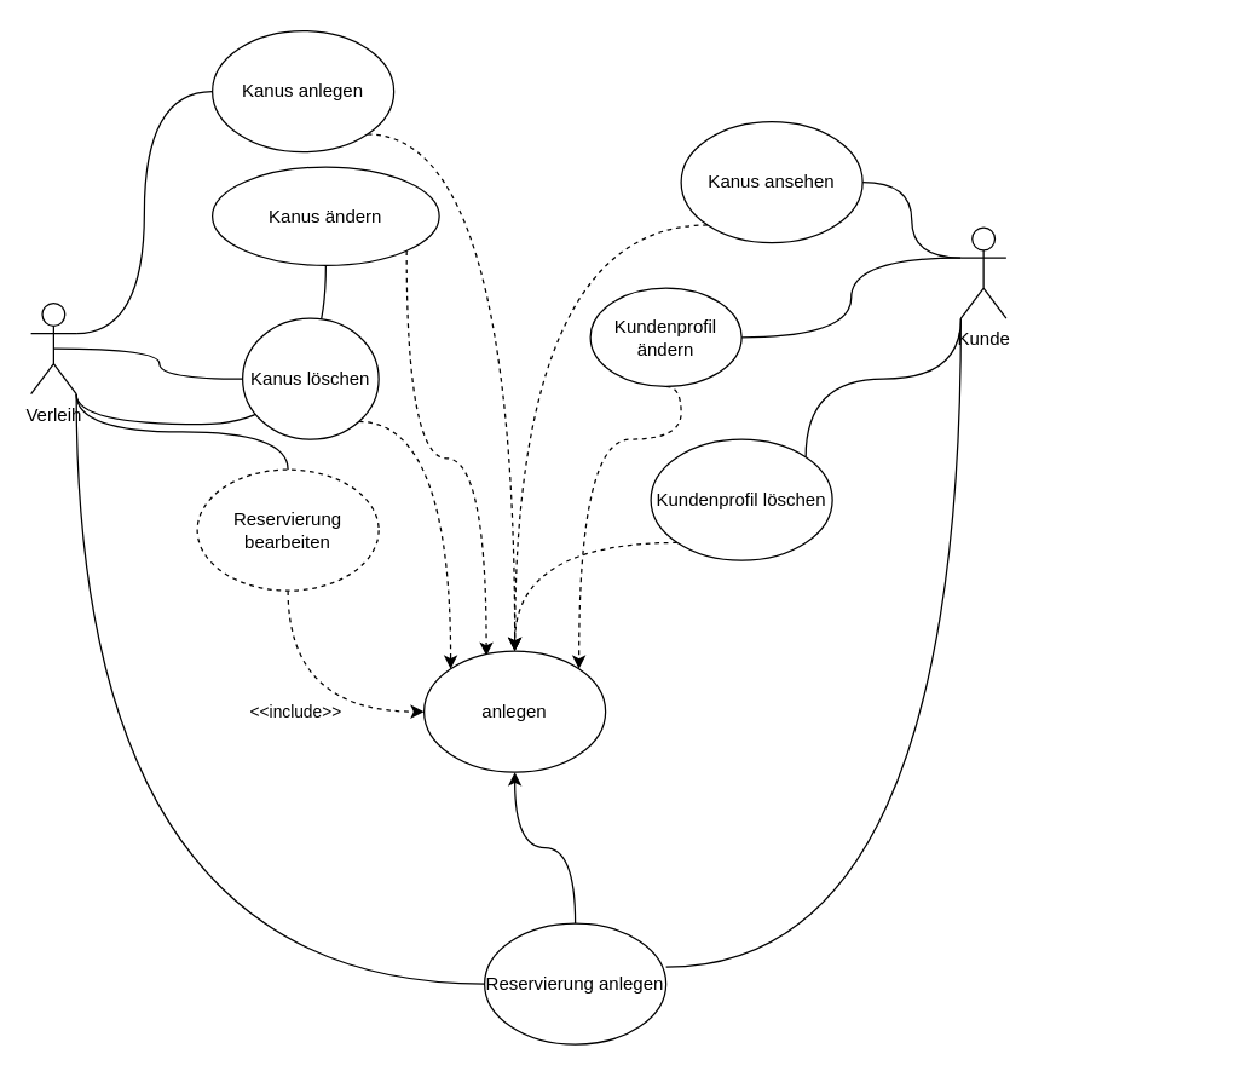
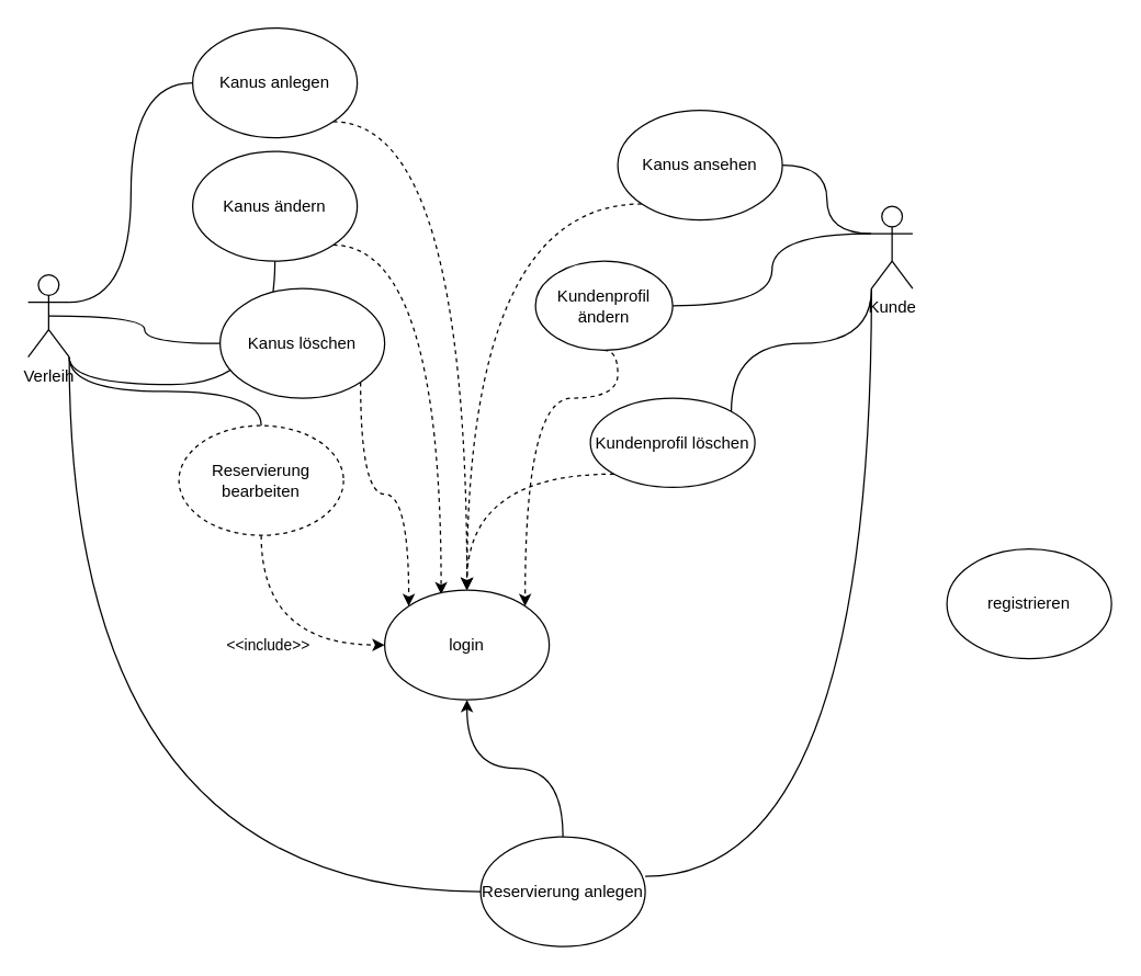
  <mxCell id="0" />
  <mxCell id="1" parent="0" />
  <mxCell id="2" style="edgeStyle=orthogonalEdgeStyle;rounded=0;orthogonalLoop=1;jettySize=auto;html=1;exitX=0;exitY=0.333;exitDx=0;exitDy=0;exitPerimeter=0;entryX=1;entryY=0.5;entryDx=0;entryDy=0;endArrow=none;endFill=0;curved=1;" edge="1" parent="1" source="6" target="16"><mxGeometry relative="1" as="geometry" /></mxCell>
  <mxCell id="3" style="edgeStyle=orthogonalEdgeStyle;curved=1;rounded=0;orthogonalLoop=1;jettySize=auto;html=1;exitX=0;exitY=0.333;exitDx=0;exitDy=0;exitPerimeter=0;endArrow=none;endFill=0;" edge="1" parent="1" source="6" target="26"><mxGeometry relative="1" as="geometry" /></mxCell>
  <mxCell id="4" style="edgeStyle=orthogonalEdgeStyle;curved=1;rounded=0;orthogonalLoop=1;jettySize=auto;html=1;exitX=0;exitY=1;exitDx=0;exitDy=0;exitPerimeter=0;entryX=1;entryY=0;entryDx=0;entryDy=0;endArrow=none;endFill=0;" edge="1" parent="1" source="6" target="28"><mxGeometry relative="1" as="geometry" /></mxCell>
  <mxCell id="5" style="edgeStyle=orthogonalEdgeStyle;curved=1;rounded=0;orthogonalLoop=1;jettySize=auto;html=1;exitX=0;exitY=1;exitDx=0;exitDy=0;exitPerimeter=0;entryX=1;entryY=0.361;entryDx=0;entryDy=0;entryPerimeter=0;endArrow=none;endFill=0;" edge="1" parent="1" source="6" target="18"><mxGeometry relative="1" as="geometry" /></mxCell>
  <mxCell id="6" value="Kunde" style="shape=umlActor;verticalLabelPosition=bottom;verticalAlign=top;html=1;outlineConnect=0;" vertex="1" parent="1"><mxGeometry x="635" y="150" width="30" height="60" as="geometry" /></mxCell>
  <mxCell id="7" style="edgeStyle=orthogonalEdgeStyle;curved=1;rounded=0;orthogonalLoop=1;jettySize=auto;html=1;exitX=1;exitY=0.333;exitDx=0;exitDy=0;exitPerimeter=0;entryX=0;entryY=0.5;entryDx=0;entryDy=0;endArrow=none;endFill=0;" edge="1" parent="1" source="12" target="14"><mxGeometry relative="1" as="geometry" /></mxCell>
  <mxCell id="8" style="edgeStyle=orthogonalEdgeStyle;curved=1;rounded=0;orthogonalLoop=1;jettySize=auto;html=1;exitX=1;exitY=1;exitDx=0;exitDy=0;exitPerimeter=0;endArrow=none;endFill=0;" edge="1" parent="1" source="12" target="20"><mxGeometry relative="1" as="geometry" /></mxCell>
  <mxCell id="9" style="edgeStyle=orthogonalEdgeStyle;curved=1;rounded=0;orthogonalLoop=1;jettySize=auto;html=1;exitX=0.5;exitY=0.5;exitDx=0;exitDy=0;exitPerimeter=0;endArrow=none;endFill=0;" edge="1" parent="1" source="12" target="22"><mxGeometry relative="1" as="geometry" /></mxCell>
  <mxCell id="10" style="edgeStyle=orthogonalEdgeStyle;curved=1;rounded=0;orthogonalLoop=1;jettySize=auto;html=1;exitX=1;exitY=1;exitDx=0;exitDy=0;exitPerimeter=0;endArrow=none;endFill=0;" edge="1" parent="1" source="12" target="24"><mxGeometry relative="1" as="geometry" /></mxCell>
  <mxCell id="11" style="edgeStyle=orthogonalEdgeStyle;curved=1;rounded=0;orthogonalLoop=1;jettySize=auto;html=1;exitX=1;exitY=1;exitDx=0;exitDy=0;exitPerimeter=0;entryX=0;entryY=0.5;entryDx=0;entryDy=0;endArrow=none;endFill=0;" edge="1" parent="1" source="12" target="18"><mxGeometry relative="1" as="geometry" /></mxCell>
  <mxCell id="12" value="Verleih" style="shape=umlActor;verticalLabelPosition=bottom;verticalAlign=top;html=1;outlineConnect=0;" vertex="1" parent="1"><mxGeometry x="20" y="200" width="30" height="60" as="geometry" /></mxCell>
  <mxCell id="13" style="edgeStyle=orthogonalEdgeStyle;rounded=0;orthogonalLoop=1;jettySize=auto;html=1;exitX=1;exitY=1;exitDx=0;exitDy=0;dashed=1;curved=1;" edge="1" parent="1" source="14" target="29"><mxGeometry relative="1" as="geometry" /></mxCell>
  <mxCell id="14" value="Kanus anlegen" style="ellipse;whiteSpace=wrap;html=1;" vertex="1" parent="1"><mxGeometry x="140" y="20" width="120" height="80" as="geometry" /></mxCell>
  <mxCell id="15" style="edgeStyle=orthogonalEdgeStyle;rounded=0;orthogonalLoop=1;jettySize=auto;html=1;exitX=0;exitY=1;exitDx=0;exitDy=0;dashed=1;curved=1;" edge="1" parent="1" source="16" target="29"><mxGeometry relative="1" as="geometry" /></mxCell>
  <mxCell id="16" value="Kanus ansehen" style="ellipse;whiteSpace=wrap;html=1;" vertex="1" parent="1"><mxGeometry x="450" y="80" width="120" height="80" as="geometry" /></mxCell>
  <mxCell id="17" style="edgeStyle=orthogonalEdgeStyle;curved=1;rounded=0;orthogonalLoop=1;jettySize=auto;html=1;exitX=0.5;exitY=0;exitDx=0;exitDy=0;dashed=0;" edge="1" parent="1" source="18" target="29"><mxGeometry relative="1" as="geometry" /></mxCell>
- <mxCell id="18" value="Reservierung anlegen" style="ellipse;whiteSpace=wrap;html=1;" vertex="1" parent="1"><mxGeometry x="320" y="610" width="120" height="80" as="geometry" /></mxCell>
+ <mxCell id="18" value="Reservierung anlegen" style="ellipse;whiteSpace=wrap;html=1;" vertex="1" parent="1"><mxGeometry x="350" y="610" width="120" height="80" as="geometry" /></mxCell>
  <mxCell id="19" style="edgeStyle=orthogonalEdgeStyle;rounded=0;orthogonalLoop=1;jettySize=auto;html=1;exitX=1;exitY=1;exitDx=0;exitDy=0;entryX=0.343;entryY=0.038;entryDx=0;entryDy=0;entryPerimeter=0;dashed=1;curved=1;" edge="1" parent="1" source="20" target="29"><mxGeometry relative="1" as="geometry" /></mxCell>
- <mxCell id="20" value="Kanus ändern" style="ellipse;whiteSpace=wrap;html=1;" vertex="1" parent="1"><mxGeometry x="140" y="110" width="150" height="65" as="geometry" /></mxCell>
+ <mxCell id="20" value="Kanus ändern" style="ellipse;whiteSpace=wrap;html=1;" vertex="1" parent="1"><mxGeometry x="140" y="110" width="120" height="80" as="geometry" /></mxCell>
  <mxCell id="21" style="edgeStyle=orthogonalEdgeStyle;curved=1;rounded=0;orthogonalLoop=1;jettySize=auto;html=1;exitX=1;exitY=1;exitDx=0;exitDy=0;entryX=0;entryY=0;entryDx=0;entryDy=0;dashed=1;" edge="1" parent="1" source="22" target="29"><mxGeometry relative="1" as="geometry" /></mxCell>
- <mxCell id="22" value="Kanus löschen" style="ellipse;whiteSpace=wrap;html=1;" vertex="1" parent="1"><mxGeometry x="160" y="210" width="90" height="80" as="geometry" /></mxCell>
+ <mxCell id="22" value="Kanus löschen" style="ellipse;whiteSpace=wrap;html=1;" vertex="1" parent="1"><mxGeometry x="160" y="210" width="120" height="80" as="geometry" /></mxCell>
  <mxCell id="23" value="&amp;lt;&amp;lt;include&amp;gt;&amp;gt;" style="edgeStyle=orthogonalEdgeStyle;rounded=0;orthogonalLoop=1;jettySize=auto;html=1;exitX=0.5;exitY=1;exitDx=0;exitDy=0;entryX=0;entryY=0.5;entryDx=0;entryDy=0;dashed=1;curved=1;" edge="1" parent="1" source="24" target="29"><mxGeometry relative="1" as="geometry" /></mxCell>
  <mxCell id="24" value="Reservierung bearbeiten" style="ellipse;whiteSpace=wrap;html=1;dashed=1;" vertex="1" parent="1"><mxGeometry x="130" y="310" width="120" height="80" as="geometry" /></mxCell>
  <mxCell id="25" style="edgeStyle=orthogonalEdgeStyle;rounded=0;orthogonalLoop=1;jettySize=auto;html=1;exitX=0.5;exitY=1;exitDx=0;exitDy=0;entryX=1;entryY=0;entryDx=0;entryDy=0;dashed=1;curved=1;" edge="1" parent="1" source="26" target="29"><mxGeometry relative="1" as="geometry"><mxPoint x="460" y="260" as="targetPoint" /><Array as="points"><mxPoint x="450" y="290" /><mxPoint x="382" y="290" /></Array></mxGeometry></mxCell>
  <mxCell id="26" value="Kundenprofil ändern" style="ellipse;whiteSpace=wrap;html=1;" vertex="1" parent="1"><mxGeometry x="390" y="190" width="100" height="65" as="geometry" /></mxCell>
  <mxCell id="27" style="edgeStyle=orthogonalEdgeStyle;curved=1;rounded=0;orthogonalLoop=1;jettySize=auto;html=1;exitX=0;exitY=1;exitDx=0;exitDy=0;dashed=1;" edge="1" parent="1" source="28" target="29"><mxGeometry relative="1" as="geometry" /></mxCell>
- <mxCell id="28" value="Kundenprofil löschen" style="ellipse;whiteSpace=wrap;html=1;" vertex="1" parent="1"><mxGeometry x="430" y="290" width="120" height="80" as="geometry" /></mxCell>
- <mxCell id="29" value="anlegen" style="ellipse;whiteSpace=wrap;html=1;" vertex="1" parent="1"><mxGeometry x="280" y="430" width="120" height="80" as="geometry" /></mxCell>
+ <mxCell id="28" value="Kundenprofil löschen" style="ellipse;whiteSpace=wrap;html=1;" vertex="1" parent="1"><mxGeometry x="430" y="290" width="120" height="65" as="geometry" /></mxCell>
+ <mxCell id="29" value="login" style="ellipse;whiteSpace=wrap;html=1;" vertex="1" parent="1"><mxGeometry x="280" y="430" width="120" height="80" as="geometry" /></mxCell>
+ <mxCell id="30" value="registrieren" style="ellipse;whiteSpace=wrap;html=1;" vertex="1" parent="1"><mxGeometry x="690" y="400" width="120" height="80" as="geometry" /></mxCell>
